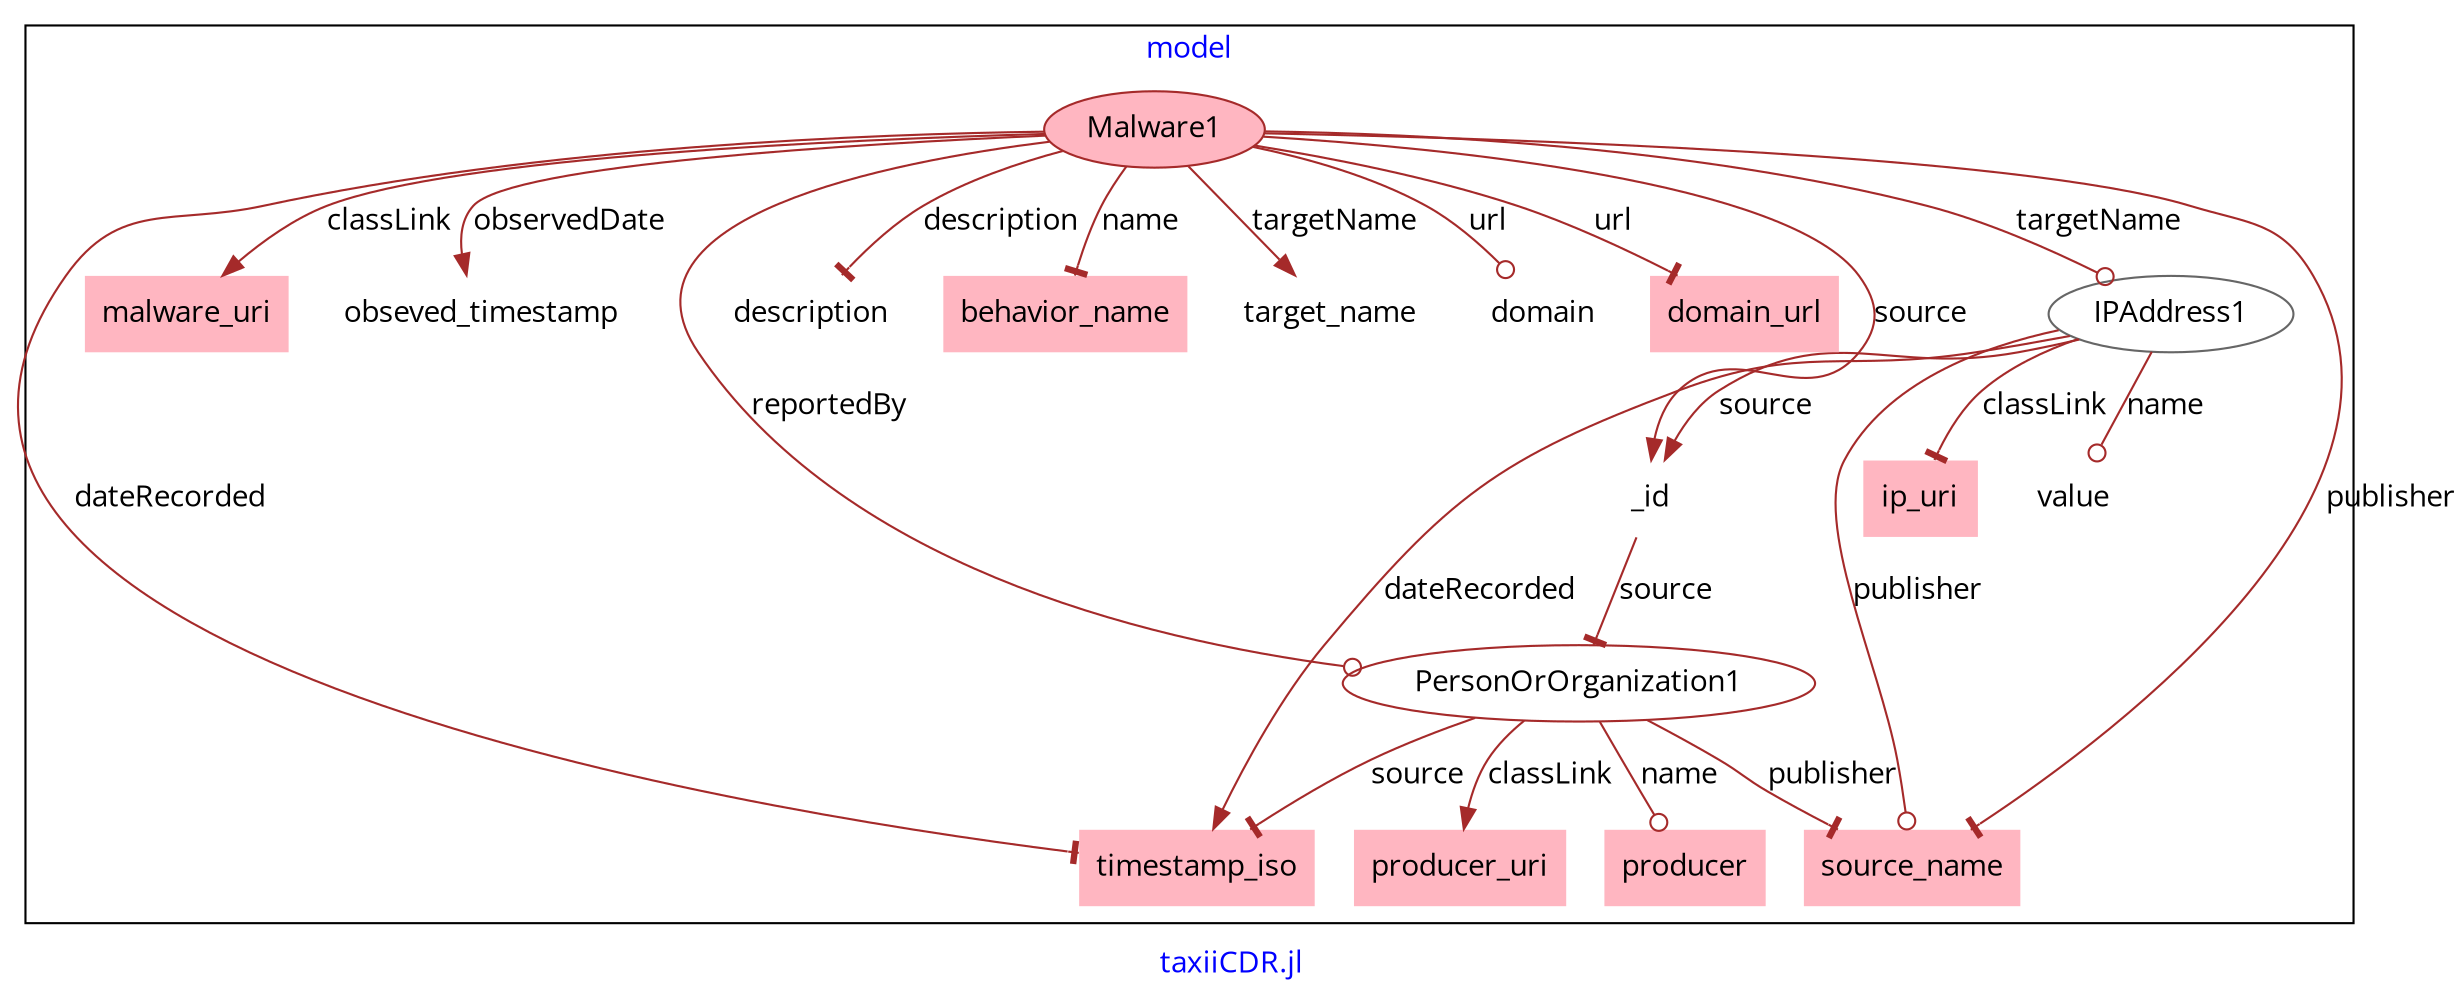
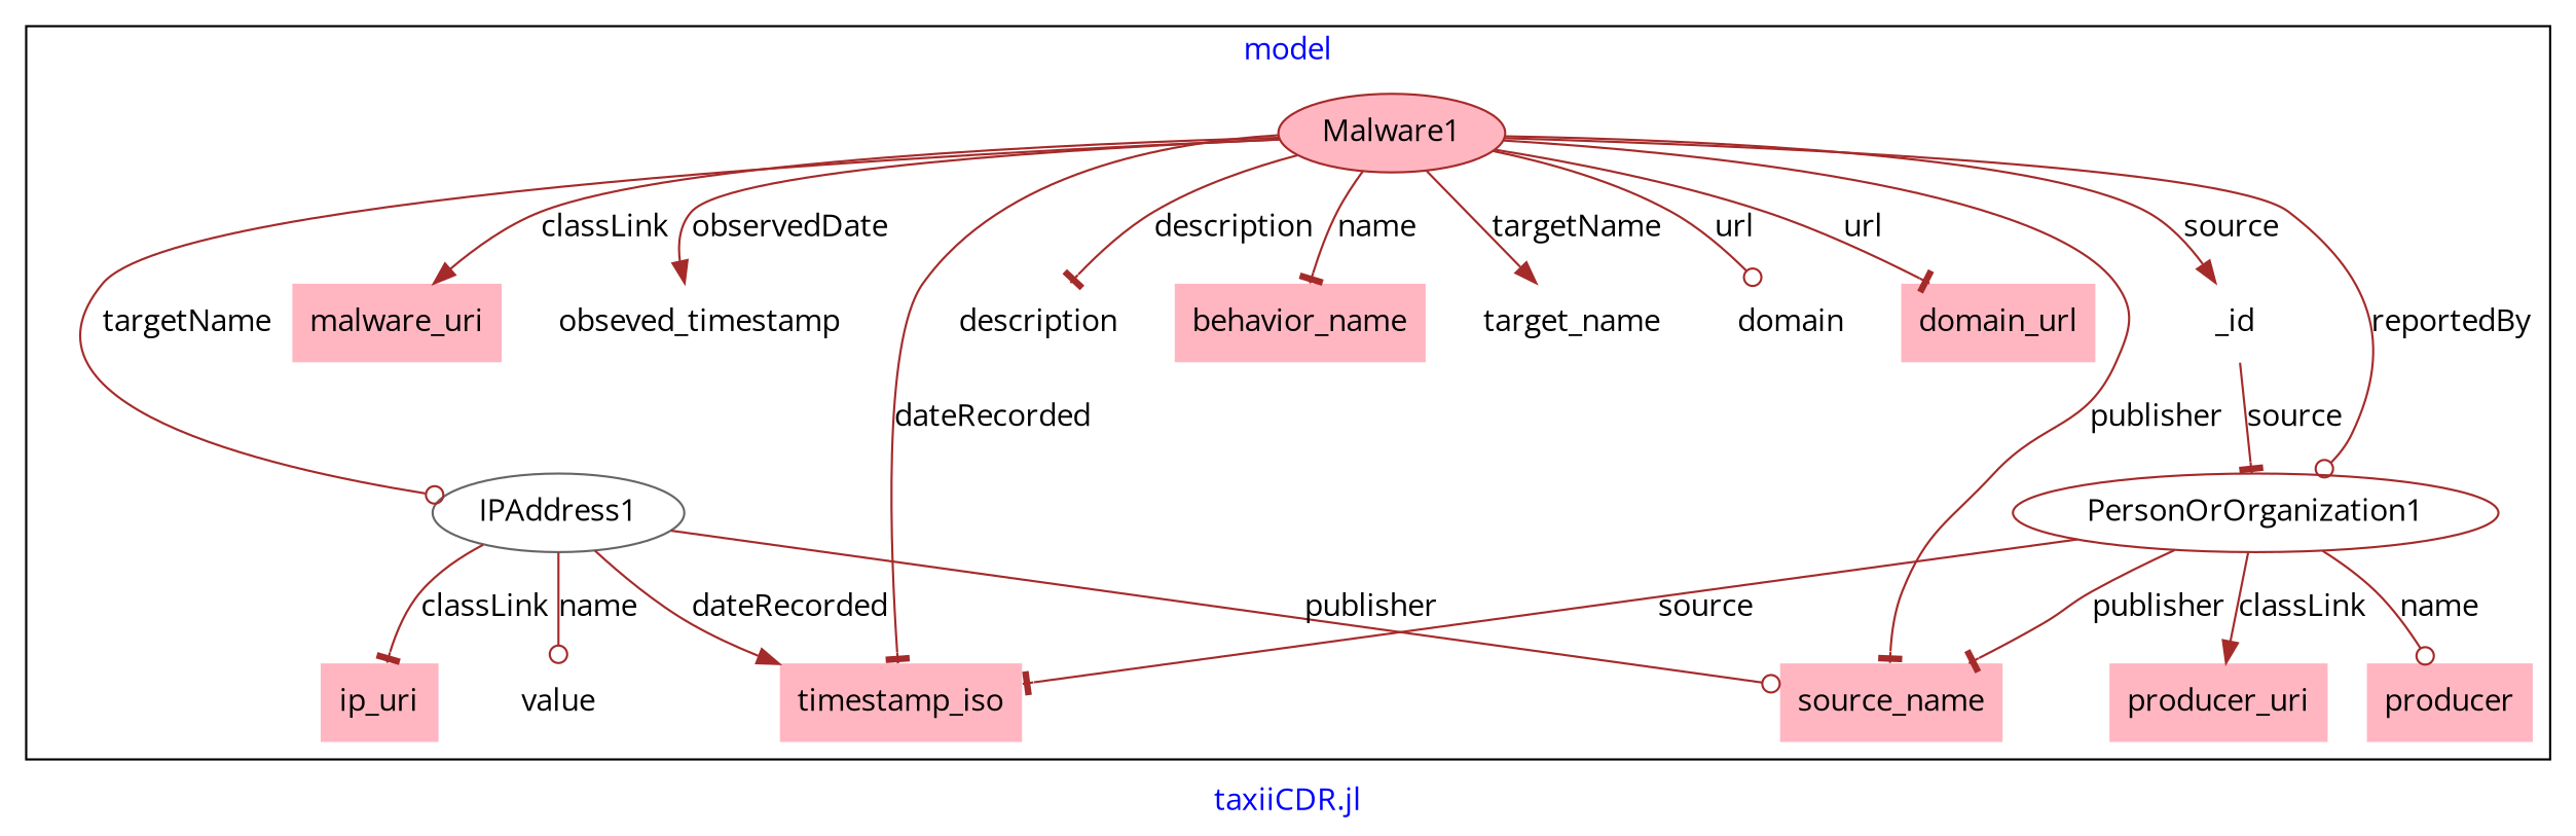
  digraph {
    fontcolor=blue
    fontname="Open Sans"
    label="taxiiCDR.jl"
    remincross=true
    node [color=brown fillcolor=lightpink fontname="Open Sans" style=filled shape=plaintext]
    edge [arrowhead=tee color=brown fontcolor=black fontname="Open Sans"]
    n1 [color=gray40 fillcolor=white label=IPAddress1 shape=""]
    n2 [color=blue label=ip_uri]
    n3 [color=gray40 fillcolor=white label=value]
    n4 [label=Malware1 shape=""]
    n5 [color=blue label=malware_uri]
    n6 [color=gray40 fillcolor=white label=obseved_timestamp]
    n7 [fillcolor=white label=PersonOrOrganization1 shape=""]
    n8 [color=blue fillcolor=white label=description]
    n9 [label=behavior_name]
    n10 [fillcolor=white label=target_name]
    n11 [color=gray40 fillcolor=white label=domain]
    n12 [label=domain_url]
    n13 [color=gray40 label=producer_uri]
    n14 [color=gray40 label=timestamp_iso]
    n15 [label=producer]
    n16 [label=source_name]
    n17 [fillcolor=white label=_id]
    subgraph cluster_1 {
      label=model
      n1
      n2
      n3
      n4
      n5
      n6
      n7
      n8
      n9
      n10
      n11
      n12
      n13
      n14
      n15
      n16
      n17
    }
    n1 -> n2 [label=classLink]
    n1 -> n3 [arrowhead=odot label=name]
    n1 -> n14 [arrowhead=normal label=dateRecorded]
    n1 -> n16 [arrowhead=odot label=publisher]
-   n1 -> n17 [arrowhead=normal label=source]
    n4 -> n1 [arrowhead=odot label=targetName]
    n4 -> n5 [arrowhead=normal label=classLink]
    n4 -> n6 [arrowhead=normal label=observedDate]
    n4 -> n7 [arrowhead=odot label=reportedBy]
    n4 -> n8 [label=description]
    n4 -> n9 [label=name]
    n4 -> n10 [arrowhead=normal label=targetName]
    n4 -> n11 [arrowhead=odot label=url]
    n4 -> n12 [label=url]
    n4 -> n14 [label=dateRecorded]
    n4 -> n16 [label=publisher]
    n4 -> n17 [arrowhead=normal label=source]
    n7 -> n13 [arrowhead=normal label=classLink]
    n7 -> n14 [label=source]
    n7 -> n15 [arrowhead=odot label=name]
    n7 -> n16 [label=publisher]
    n17 -> n7 [label=source]
  }
